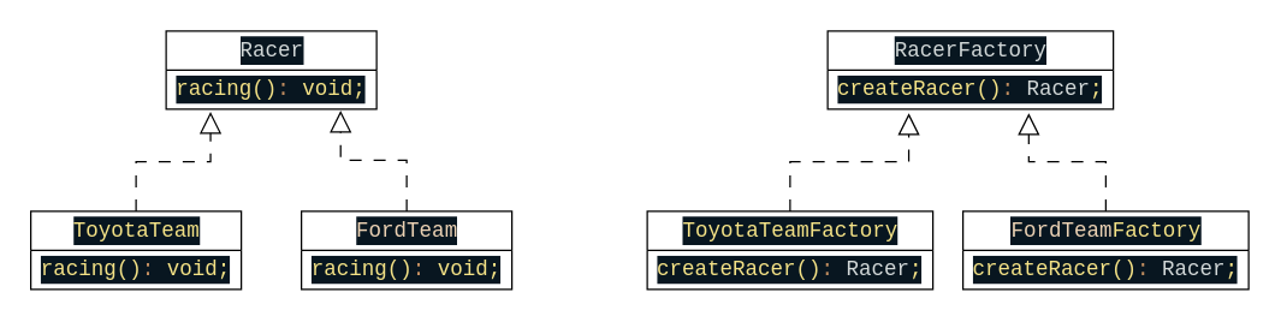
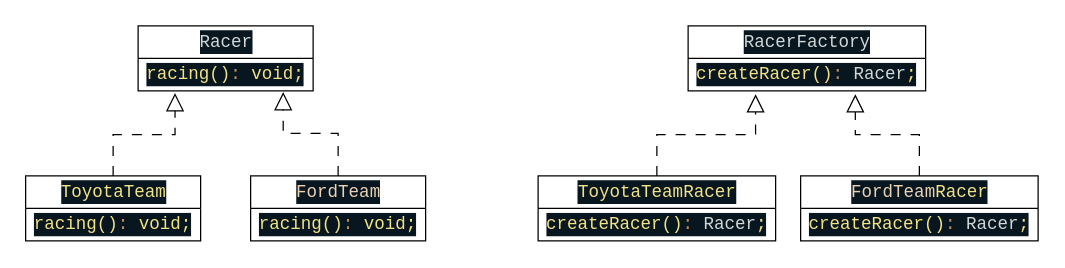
  <mxCell id="0" />
  <mxCell id="1" parent="0" />
  <mxCell id="2" value="&lt;div style=&quot;color: rgb(246, 250, 253); background-color: rgb(8, 22, 32); font-family: Consolas, Consolas, &amp;quot;Courier New&amp;quot;, monospace; font-size: 14px; line-height: 19px;&quot;&gt;&lt;span style=&quot;color: #d2d8d8;&quot;&gt;Racer&lt;/span&gt;&lt;/div&gt;" style="swimlane;fontStyle=0;childLayout=stackLayout;horizontal=1;startSize=26;fillColor=none;horizontalStack=0;resizeParent=1;resizeParentMax=0;resizeLast=0;collapsible=1;marginBottom=0;html=1;verticalAlign=middle;align=center;" parent="1" vertex="1"><mxGeometry x="110" y="20" width="140" height="52" as="geometry"><mxRectangle x="190" y="410" width="80" height="30" as="alternateBounds" /></mxGeometry></mxCell>
  <mxCell id="3" value="&lt;div style=&quot;color: rgb(246, 250, 253); background-color: rgb(8, 22, 32); font-family: Consolas, Consolas, &amp;quot;Courier New&amp;quot;, monospace; font-size: 14px; line-height: 19px;&quot;&gt;&lt;span style=&quot;color: #f4e286;&quot;&gt;racing()&lt;/span&gt;&lt;span style=&quot;color: #c28e60;&quot;&gt;:&lt;/span&gt; &lt;span style=&quot;color: #f4e286;&quot;&gt;void;&lt;/span&gt;&lt;/div&gt;" style="text;strokeColor=none;fillColor=none;align=center;verticalAlign=middle;spacingLeft=4;spacingRight=4;overflow=hidden;rotatable=0;points=[[0,0.5],[1,0.5]];portConstraint=eastwest;whiteSpace=wrap;html=1;" parent="2" vertex="1"><mxGeometry y="26" width="140" height="26" as="geometry" /></mxCell>
  <mxCell id="4" value="&lt;div style=&quot;color: rgb(246, 250, 253); background-color: rgb(8, 22, 32); font-family: Consolas, Consolas, &amp;quot;Courier New&amp;quot;, monospace; font-size: 14px; line-height: 19px;&quot;&gt;&lt;div style=&quot;line-height: 19px;&quot;&gt;&lt;span style=&quot;color: #f4e286;&quot;&gt;ToyotaTeam&lt;/span&gt;&lt;/div&gt;&lt;/div&gt;" style="swimlane;fontStyle=0;childLayout=stackLayout;horizontal=1;startSize=26;fillColor=none;horizontalStack=0;resizeParent=1;resizeParentMax=0;resizeLast=0;collapsible=1;marginBottom=0;html=1;verticalAlign=middle;align=center;" parent="1" vertex="1"><mxGeometry x="20" y="140" width="140" height="52" as="geometry" /></mxCell>
  <mxCell id="5" value="&lt;div style=&quot;color: rgb(246, 250, 253); background-color: rgb(8, 22, 32); font-family: Consolas, Consolas, &amp;quot;Courier New&amp;quot;, monospace; font-size: 14px; line-height: 19px;&quot;&gt;&lt;span style=&quot;color: #f4e286;&quot;&gt;racing()&lt;/span&gt;&lt;span style=&quot;color: #c28e60;&quot;&gt;:&lt;/span&gt; &lt;span style=&quot;color: #f4e286;&quot;&gt;void;&lt;/span&gt;&lt;/div&gt;" style="text;strokeColor=none;fillColor=none;align=center;verticalAlign=middle;spacingLeft=4;spacingRight=4;overflow=hidden;rotatable=0;points=[[0,0.5],[1,0.5]];portConstraint=eastwest;whiteSpace=wrap;html=1;" parent="4" vertex="1"><mxGeometry y="26" width="140" height="26" as="geometry" /></mxCell>
  <mxCell id="6" value="&lt;div style=&quot;color: rgb(246, 250, 253); background-color: rgb(8, 22, 32); font-family: Consolas, Consolas, &amp;quot;Courier New&amp;quot;, monospace; font-size: 14px; line-height: 19px;&quot;&gt;&lt;div style=&quot;line-height: 19px;&quot;&gt;&lt;span style=&quot;color: #ecd2b4;&quot;&gt;FordTeam&lt;/span&gt;&lt;/div&gt;&lt;/div&gt;" style="swimlane;fontStyle=0;childLayout=stackLayout;horizontal=1;startSize=26;fillColor=none;horizontalStack=0;resizeParent=1;resizeParentMax=0;resizeLast=0;collapsible=1;marginBottom=0;html=1;verticalAlign=middle;align=center;" parent="1" vertex="1"><mxGeometry x="200" y="140" width="140" height="52" as="geometry" /></mxCell>
  <mxCell id="7" value="&lt;div style=&quot;color: rgb(246, 250, 253); background-color: rgb(8, 22, 32); font-family: Consolas, Consolas, &amp;quot;Courier New&amp;quot;, monospace; font-size: 14px; line-height: 19px;&quot;&gt;&lt;span style=&quot;color: #f4e286;&quot;&gt;racing()&lt;/span&gt;&lt;span style=&quot;color: #c28e60;&quot;&gt;:&lt;/span&gt; &lt;span style=&quot;color: #f4e286;&quot;&gt;void;&lt;/span&gt;&lt;/div&gt;" style="text;strokeColor=none;fillColor=none;align=center;verticalAlign=middle;spacingLeft=4;spacingRight=4;overflow=hidden;rotatable=0;points=[[0,0.5],[1,0.5]];portConstraint=eastwest;whiteSpace=wrap;html=1;" parent="6" vertex="1"><mxGeometry y="26" width="140" height="26" as="geometry" /></mxCell>
  <mxCell id="8" value="&lt;div style=&quot;color: rgb(246, 250, 253); background-color: rgb(8, 22, 32); font-family: Consolas, Consolas, &amp;quot;Courier New&amp;quot;, monospace; font-size: 14px; line-height: 19px;&quot;&gt;&lt;span style=&quot;color: #d2d8d8;&quot;&gt;RacerFactory&lt;/span&gt;&lt;/div&gt;" style="swimlane;fontStyle=0;childLayout=stackLayout;horizontal=1;startSize=26;fillColor=none;horizontalStack=0;resizeParent=1;resizeParentMax=0;resizeLast=0;collapsible=1;marginBottom=0;html=1;verticalAlign=middle;align=center;" parent="1" vertex="1"><mxGeometry x="550" y="20" width="190" height="52" as="geometry" /></mxCell>
  <mxCell id="9" value="&lt;div style=&quot;color: rgb(246, 250, 253); background-color: rgb(8, 22, 32); font-family: Consolas, Consolas, &amp;quot;Courier New&amp;quot;, monospace; font-size: 14px; line-height: 19px;&quot;&gt;&lt;div style=&quot;line-height: 19px;&quot;&gt;&lt;span style=&quot;color: #f4e286;&quot;&gt;createRacer()&lt;/span&gt;&lt;span style=&quot;color: #c28e60;&quot;&gt;:&lt;/span&gt; &lt;span style=&quot;color: #d2d8d8;&quot;&gt;Racer&lt;/span&gt;&lt;span style=&quot;color: #f4e286;&quot;&gt;;&lt;/span&gt;&lt;/div&gt;&lt;/div&gt;" style="text;strokeColor=none;fillColor=none;align=center;verticalAlign=middle;spacingLeft=4;spacingRight=4;overflow=hidden;rotatable=0;points=[[0,0.5],[1,0.5]];portConstraint=eastwest;whiteSpace=wrap;html=1;" parent="8" vertex="1"><mxGeometry y="26" width="190" height="26" as="geometry" /></mxCell>
- <mxCell id="10" value="&lt;div style=&quot;color: rgb(246, 250, 253); background-color: rgb(8, 22, 32); font-family: Consolas, Consolas, &amp;quot;Courier New&amp;quot;, monospace; font-size: 14px; line-height: 19px;&quot;&gt;&lt;div style=&quot;line-height: 19px;&quot;&gt;&lt;span style=&quot;color: #f4e286;&quot;&gt;ToyotaTeam&lt;/span&gt;&lt;span style=&quot;color: rgb(244, 226, 134);&quot;&gt;Factory&lt;/span&gt;&lt;span style=&quot;&quot;&gt; &lt;/span&gt;&lt;/div&gt;&lt;/div&gt;" style="swimlane;fontStyle=0;childLayout=stackLayout;horizontal=1;startSize=26;fillColor=none;horizontalStack=0;resizeParent=1;resizeParentMax=0;resizeLast=0;collapsible=1;marginBottom=0;html=1;verticalAlign=middle;align=center;" parent="1" vertex="1"><mxGeometry x="430" y="140" width="190" height="52" as="geometry" /></mxCell>
+ <mxCell id="10" value="&lt;div style=&quot;color: rgb(246, 250, 253); background-color: rgb(8, 22, 32); font-family: Consolas, Consolas, &amp;quot;Courier New&amp;quot;, monospace; font-size: 14px; line-height: 19px;&quot;&gt;&lt;div style=&quot;line-height: 19px;&quot;&gt;&lt;span style=&quot;color: #f4e286;&quot;&gt;ToyotaTeam&lt;/span&gt;&lt;span style=&quot;color: rgb(244, 226, 134);&quot;&gt;Racer&lt;/span&gt;&lt;span style=&quot;&quot;&gt; &lt;/span&gt;&lt;/div&gt;&lt;/div&gt;" style="swimlane;fontStyle=0;childLayout=stackLayout;horizontal=1;startSize=26;fillColor=none;horizontalStack=0;resizeParent=1;resizeParentMax=0;resizeLast=0;collapsible=1;marginBottom=0;html=1;verticalAlign=middle;align=center;" parent="1" vertex="1"><mxGeometry x="430" y="140" width="190" height="52" as="geometry" /></mxCell>
  <mxCell id="11" value="&lt;div style=&quot;color: rgb(246, 250, 253); background-color: rgb(8, 22, 32); font-family: Consolas, Consolas, &amp;quot;Courier New&amp;quot;, monospace; font-size: 14px; line-height: 19px;&quot;&gt;&lt;div style=&quot;line-height: 19px;&quot;&gt;&lt;span style=&quot;color: #f4e286;&quot;&gt;createRacer()&lt;/span&gt;&lt;span style=&quot;color: #c28e60;&quot;&gt;:&lt;/span&gt; &lt;span style=&quot;color: #d2d8d8;&quot;&gt;Racer&lt;/span&gt;&lt;span style=&quot;color: #f4e286;&quot;&gt;;&lt;/span&gt;&lt;/div&gt;&lt;/div&gt;" style="text;strokeColor=none;fillColor=none;align=center;verticalAlign=middle;spacingLeft=4;spacingRight=4;overflow=hidden;rotatable=0;points=[[0,0.5],[1,0.5]];portConstraint=eastwest;whiteSpace=wrap;html=1;" parent="10" vertex="1"><mxGeometry y="26" width="190" height="26" as="geometry" /></mxCell>
- <mxCell id="12" value="&lt;div style=&quot;color: rgb(246, 250, 253); background-color: rgb(8, 22, 32); font-family: Consolas, Consolas, &amp;quot;Courier New&amp;quot;, monospace; font-size: 14px; line-height: 19px;&quot;&gt;&lt;div style=&quot;line-height: 19px;&quot;&gt;&lt;span style=&quot;color: #ecd2b4;&quot;&gt;FordTeam&lt;/span&gt;&lt;span style=&quot;color: rgb(244, 226, 134);&quot;&gt;Factory&lt;/span&gt;&lt;span style=&quot;&quot;&gt; &lt;/span&gt;&lt;/div&gt;&lt;/div&gt;" style="swimlane;fontStyle=0;childLayout=stackLayout;horizontal=1;startSize=26;fillColor=none;horizontalStack=0;resizeParent=1;resizeParentMax=0;resizeLast=0;collapsible=1;marginBottom=0;html=1;verticalAlign=middle;align=center;" parent="1" vertex="1"><mxGeometry x="640" y="140" width="190" height="52" as="geometry" /></mxCell>
+ <mxCell id="12" value="&lt;div style=&quot;color: rgb(246, 250, 253); background-color: rgb(8, 22, 32); font-family: Consolas, Consolas, &amp;quot;Courier New&amp;quot;, monospace; font-size: 14px; line-height: 19px;&quot;&gt;&lt;div style=&quot;line-height: 19px;&quot;&gt;&lt;span style=&quot;color: #ecd2b4;&quot;&gt;FordTeam&lt;/span&gt;&lt;span style=&quot;color: rgb(244, 226, 134);&quot;&gt;Racer&lt;/span&gt;&lt;span style=&quot;&quot;&gt; &lt;/span&gt;&lt;/div&gt;&lt;/div&gt;" style="swimlane;fontStyle=0;childLayout=stackLayout;horizontal=1;startSize=26;fillColor=none;horizontalStack=0;resizeParent=1;resizeParentMax=0;resizeLast=0;collapsible=1;marginBottom=0;html=1;verticalAlign=middle;align=center;" parent="1" vertex="1"><mxGeometry x="640" y="140" width="190" height="52" as="geometry" /></mxCell>
  <mxCell id="13" value="&lt;div style=&quot;color: rgb(246, 250, 253); background-color: rgb(8, 22, 32); font-family: Consolas, Consolas, &amp;quot;Courier New&amp;quot;, monospace; font-size: 14px; line-height: 19px;&quot;&gt;&lt;div style=&quot;line-height: 19px;&quot;&gt;&lt;span style=&quot;color: #f4e286;&quot;&gt;createRacer()&lt;/span&gt;&lt;span style=&quot;color: #c28e60;&quot;&gt;:&lt;/span&gt; &lt;span style=&quot;color: #d2d8d8;&quot;&gt;Racer&lt;/span&gt;&lt;span style=&quot;color: #f4e286;&quot;&gt;;&lt;/span&gt;&lt;/div&gt;&lt;/div&gt;" style="text;strokeColor=none;fillColor=none;align=center;verticalAlign=middle;spacingLeft=4;spacingRight=4;overflow=hidden;rotatable=0;points=[[0,0.5],[1,0.5]];portConstraint=eastwest;whiteSpace=wrap;html=1;" parent="12" vertex="1"><mxGeometry y="26" width="190" height="26" as="geometry" /></mxCell>
  <mxCell id="14" value="" style="edgeStyle=elbowEdgeStyle;elbow=vertical;endArrow=block;html=1;curved=0;rounded=0;endSize=12;startSize=8;entryX=0.284;entryY=1.104;entryDx=0;entryDy=0;entryPerimeter=0;exitX=0.5;exitY=0;exitDx=0;exitDy=0;endFill=0;dashed=1;dashPattern=8 8;" parent="1" source="10" target="9" edge="1"><mxGeometry width="50" height="50" relative="1" as="geometry"><mxPoint x="520" y="120" as="sourcePoint" /><mxPoint x="570" y="70" as="targetPoint" /></mxGeometry></mxCell>
  <mxCell id="15" value="" style="edgeStyle=elbowEdgeStyle;elbow=vertical;endArrow=block;html=1;curved=0;rounded=0;endSize=12;startSize=8;exitX=0.5;exitY=0;exitDx=0;exitDy=0;entryX=0.704;entryY=1.104;entryDx=0;entryDy=0;entryPerimeter=0;endFill=0;dashed=1;dashPattern=8 8;" parent="1" source="12" target="9" edge="1"><mxGeometry width="50" height="50" relative="1" as="geometry"><mxPoint x="790" y="60" as="sourcePoint" /><mxPoint x="840" y="10" as="targetPoint" /></mxGeometry></mxCell>
  <mxCell id="16" value="" style="edgeStyle=elbowEdgeStyle;elbow=vertical;endArrow=block;html=1;curved=0;rounded=0;endSize=12;startSize=8;entryX=0.211;entryY=1.069;entryDx=0;entryDy=0;entryPerimeter=0;exitX=0.5;exitY=0;exitDx=0;exitDy=0;endFill=0;dashed=1;dashPattern=8 8;" parent="1" source="4" target="3" edge="1"><mxGeometry width="50" height="50" relative="1" as="geometry"><mxPoint x="90" y="130" as="sourcePoint" /><mxPoint x="140" y="80" as="targetPoint" /></mxGeometry></mxCell>
  <mxCell id="17" value="" style="edgeStyle=elbowEdgeStyle;elbow=vertical;endArrow=block;html=1;curved=0;rounded=0;endSize=12;startSize=8;exitX=0.5;exitY=0;exitDx=0;exitDy=0;entryX=0.829;entryY=1.038;entryDx=0;entryDy=0;entryPerimeter=0;endFill=0;dashed=1;dashPattern=8 8;" parent="1" source="6" target="3" edge="1"><mxGeometry width="50" height="50" relative="1" as="geometry"><mxPoint x="286.44" y="120" as="sourcePoint" /><mxPoint x="210" y="74.704" as="targetPoint" /></mxGeometry></mxCell>
